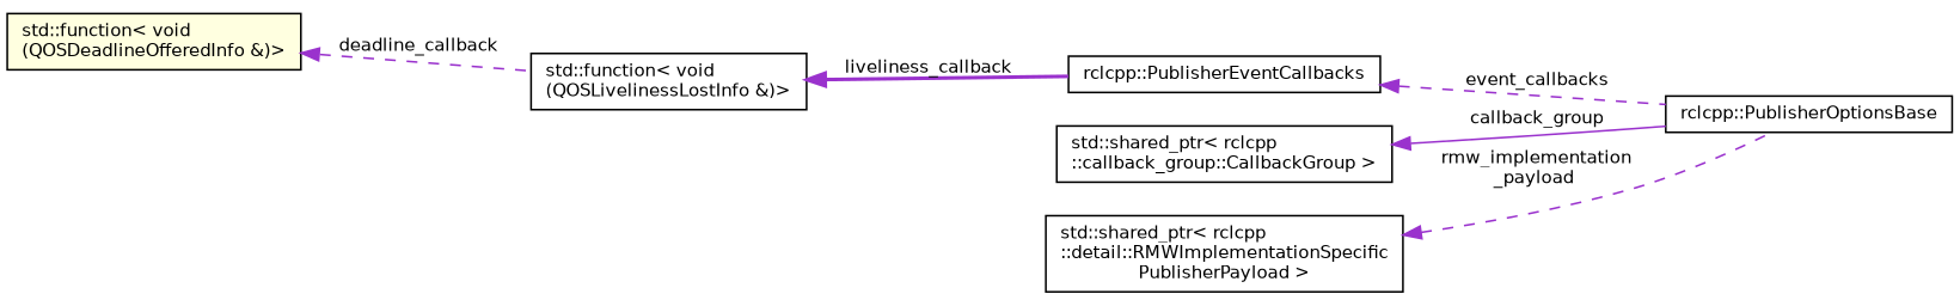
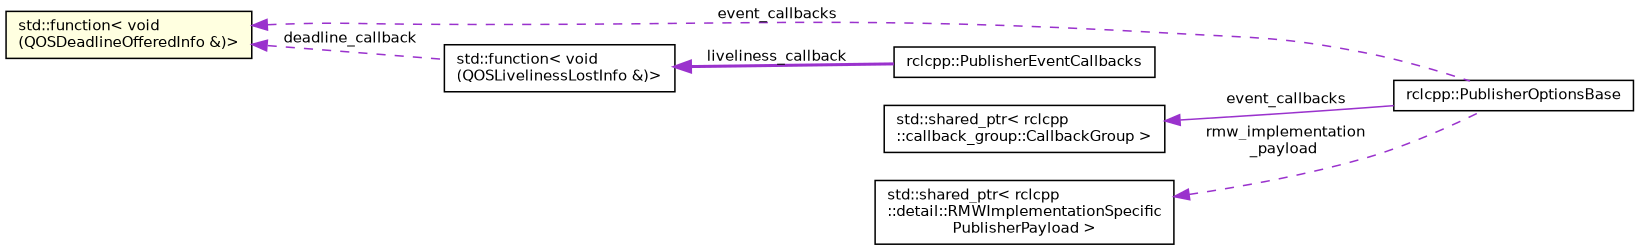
  digraph {
    rankdir=LR
    node [color=black fillcolor=white fontname=Helvetica fontsize=10 shape=record style=filled]
    edge [color=darkorchid3 dir=back fontname=Helvetica fontsize=10 labelfontname=Helvetica labelfontsize=10 style=dashed]
    n1 [fontcolor=black height=0.2 label="rclcpp::PublisherOptionsBase" width=0.4]
    n2 [height=0.2 label="rclcpp::PublisherEventCallbacks" width=0.4]
    n3 [height=0.2 label="std::function\< void\l(QOSLivelinessLostInfo &)\>" width=0.4]
    n4 [fillcolor=lightyellow height=0.2 label="std::function\< void\l(QOSDeadlineOfferedInfo &)\>" width=0.4]
    n5 [height=0.2 label="std::shared_ptr\< rclcpp\l::callback_group::CallbackGroup \>" width=0.4]
    n6 [height=0.2 label="std::shared_ptr\< rclcpp\l::detail::RMWImplementationSpecific\lPublisherPayload \>" width=0.4]
-   n2 -> n1 [label=" event_callbacks"]
+   n4 -> n1 [label=" event_callbacks"]
    n3 -> n2 [label=" liveliness_callback" style=bold]
    n4 -> n3 [label=" deadline_callback"]
-   n5 -> n1 [label=" callback_group" style=solid]
+   n5 -> n1 [label=" event_callbacks" style=solid]
    n6 -> n1 [label=" rmw_implementation\l_payload"]
  }
